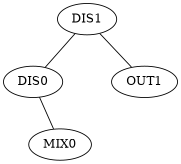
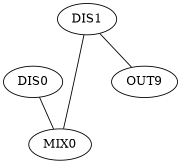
  graph {
    n1 [label=DIS0]
    n2 [label=MIX0]
    n3 [label=DIS1]
-   n4 [label=OUT1]
+   n4 [label=OUT9]
    n1 -- n2
-   n3 -- n1
+   n3 -- n2
    n3 -- n4
  }
